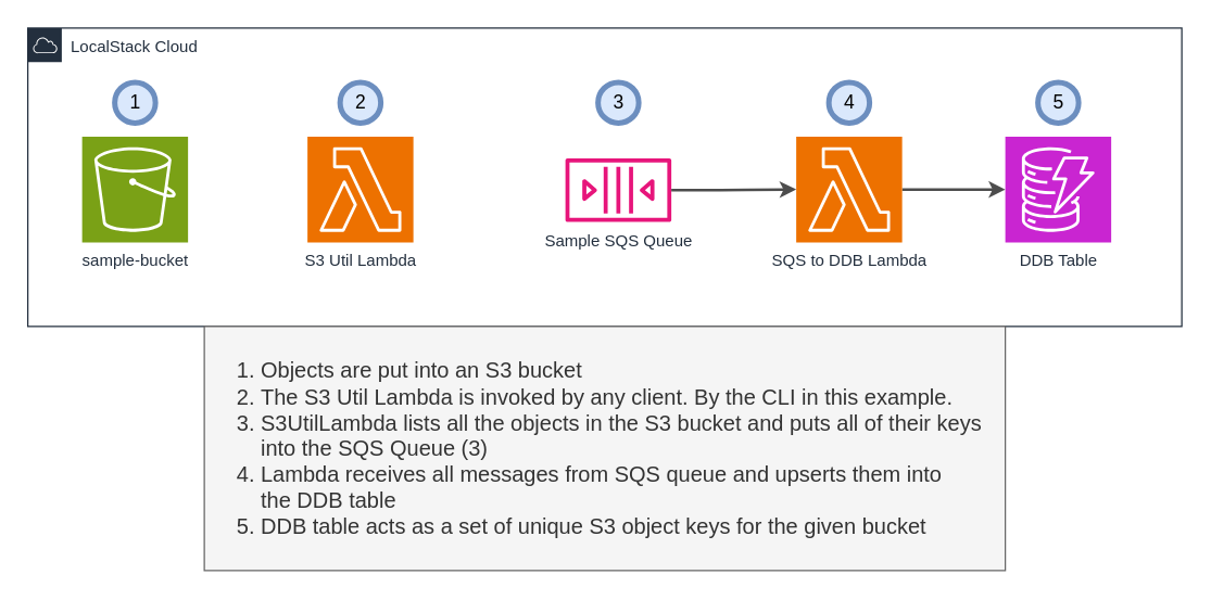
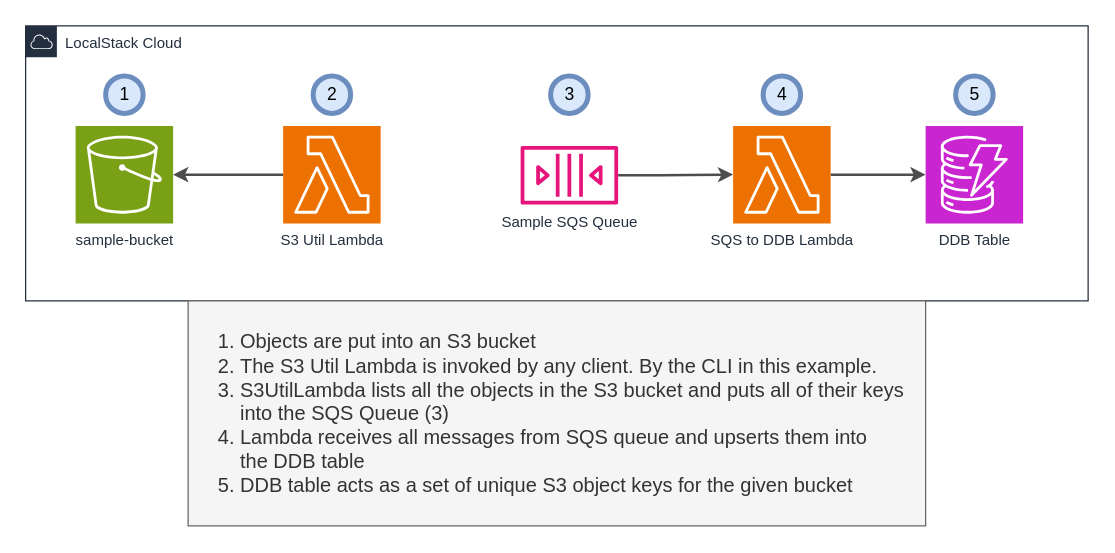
  <mxCell id="0" />
  <mxCell id="1" parent="0" />
  <mxCell id="2" value="LocalStack Cloud" style="points=[[0,0],[0.25,0],[0.5,0],[0.75,0],[1,0],[1,0.25],[1,0.5],[1,0.75],[1,1],[0.75,1],[0.5,1],[0.25,1],[0,1],[0,0.75],[0,0.5],[0,0.25]];outlineConnect=0;gradientColor=none;html=1;whiteSpace=wrap;fontSize=12;fontStyle=0;container=1;pointerEvents=0;collapsible=0;recursiveResize=0;shape=mxgraph.aws4.group;grIcon=mxgraph.aws4.group_aws_cloud;strokeColor=#232F3E;fillColor=none;verticalAlign=top;align=left;spacingLeft=30;fontColor=#232F3E;dashed=0;" vertex="1" parent="1"><mxGeometry width="850" height="220" as="geometry" x="20" y="20" /></mxCell>
+ <mxCell id="3" style="edgeStyle=orthogonalEdgeStyle;rounded=1;orthogonalLoop=1;jettySize=auto;html=1;curved=0;strokeWidth=2;strokeColor=#4D4D4D;" edge="1" parent="2" source="4" target="8"><mxGeometry relative="1" as="geometry" /></mxCell>
  <mxCell id="4" value="S3 Util Lambda" style="sketch=0;points=[[0,0,0],[0.25,0,0],[0.5,0,0],[0.75,0,0],[1,0,0],[0,1,0],[0.25,1,0],[0.5,1,0],[0.75,1,0],[1,1,0],[0,0.25,0],[0,0.5,0],[0,0.75,0],[1,0.25,0],[1,0.5,0],[1,0.75,0]];outlineConnect=0;fontColor=#232F3E;fillColor=#ED7100;strokeColor=#ffffff;dashed=0;verticalLabelPosition=bottom;verticalAlign=top;align=center;html=1;fontSize=12;fontStyle=0;aspect=fixed;shape=mxgraph.aws4.resourceIcon;resIcon=mxgraph.aws4.lambda;" vertex="1" parent="2"><mxGeometry x="206" y="80" width="78" height="78" as="geometry" /></mxCell>
  <mxCell id="5" style="edgeStyle=orthogonalEdgeStyle;rounded=1;orthogonalLoop=1;jettySize=auto;html=1;curved=0;strokeColor=#4D4D4D;strokeWidth=2;" edge="1" parent="2" source="6" target="14"><mxGeometry relative="1" as="geometry" /></mxCell>
  <mxCell id="6" value="SQS to DDB Lambda" style="sketch=0;points=[[0,0,0],[0.25,0,0],[0.5,0,0],[0.75,0,0],[1,0,0],[0,1,0],[0.25,1,0],[0.5,1,0],[0.75,1,0],[1,1,0],[0,0.25,0],[0,0.5,0],[0,0.75,0],[1,0.25,0],[1,0.5,0],[1,0.75,0]];outlineConnect=0;fontColor=#232F3E;fillColor=#ED7100;strokeColor=#ffffff;dashed=0;verticalLabelPosition=bottom;verticalAlign=top;align=center;html=1;fontSize=12;fontStyle=0;aspect=fixed;shape=mxgraph.aws4.resourceIcon;resIcon=mxgraph.aws4.lambda;" vertex="1" parent="2"><mxGeometry x="566" y="80" width="78" height="78" as="geometry" /></mxCell>
  <mxCell id="7" value="Sample SQS Queue" style="sketch=0;outlineConnect=0;fontColor=#232F3E;gradientColor=none;fillColor=#E7157B;strokeColor=none;dashed=0;verticalLabelPosition=bottom;verticalAlign=top;align=center;html=1;fontSize=12;fontStyle=0;aspect=fixed;pointerEvents=1;shape=mxgraph.aws4.queue;" vertex="1" parent="2"><mxGeometry x="396" y="96" width="78" height="47" as="geometry" /></mxCell>
  <mxCell id="8" value="sample-bucket" style="sketch=0;points=[[0,0,0],[0.25,0,0],[0.5,0,0],[0.75,0,0],[1,0,0],[0,1,0],[0.25,1,0],[0.5,1,0],[0.75,1,0],[1,1,0],[0,0.25,0],[0,0.5,0],[0,0.75,0],[1,0.25,0],[1,0.5,0],[1,0.75,0]];outlineConnect=0;fontColor=#232F3E;fillColor=#7AA116;strokeColor=#ffffff;dashed=0;verticalLabelPosition=bottom;verticalAlign=top;align=center;html=1;fontSize=12;fontStyle=0;aspect=fixed;shape=mxgraph.aws4.resourceIcon;resIcon=mxgraph.aws4.s3;" vertex="1" parent="2"><mxGeometry x="40" y="80" width="78" height="78" as="geometry" /></mxCell>
  <mxCell id="9" value="&lt;font style=&quot;font-size: 14px;&quot;&gt;1&lt;/font&gt;" style="text;html=1;align=center;verticalAlign=middle;resizable=0;points=[];autosize=1;strokeColor=#6c8ebf;fillColor=#dae8fc;strokeWidth=4;rounded=1;glass=0;shadow=0;arcSize=50;" vertex="1" parent="2"><mxGeometry x="64" y="40" width="30" height="30" as="geometry" /></mxCell>
  <mxCell id="10" value="&lt;font style=&quot;font-size: 14px;&quot;&gt;2&lt;/font&gt;" style="text;html=1;align=center;verticalAlign=middle;resizable=0;points=[];autosize=1;strokeColor=#6c8ebf;fillColor=#dae8fc;strokeWidth=4;rounded=1;glass=0;shadow=0;arcSize=50;" vertex="1" parent="2"><mxGeometry x="230" y="40" width="30" height="30" as="geometry" /></mxCell>
  <mxCell id="11" style="edgeStyle=orthogonalEdgeStyle;rounded=1;orthogonalLoop=1;jettySize=auto;html=1;entryX=0;entryY=0.5;entryDx=0;entryDy=0;entryPerimeter=0;strokeColor=#4D4D4D;curved=0;strokeWidth=2;" edge="1" parent="2" source="7" target="6"><mxGeometry relative="1" as="geometry" /></mxCell>
  <mxCell id="12" value="&lt;font style=&quot;font-size: 14px;&quot;&gt;3&lt;/font&gt;" style="text;html=1;align=center;verticalAlign=middle;resizable=0;points=[];autosize=1;strokeColor=#6c8ebf;fillColor=#dae8fc;strokeWidth=4;rounded=1;glass=0;shadow=0;arcSize=50;" vertex="1" parent="2"><mxGeometry x="420" y="40" width="30" height="30" as="geometry" /></mxCell>
  <mxCell id="13" value="&lt;font style=&quot;font-size: 14px;&quot;&gt;4&lt;/font&gt;" style="text;html=1;align=center;verticalAlign=middle;resizable=0;points=[];autosize=1;strokeColor=#6c8ebf;fillColor=#dae8fc;strokeWidth=4;rounded=1;glass=0;shadow=0;arcSize=50;" vertex="1" parent="2"><mxGeometry x="590" y="40" width="30" height="30" as="geometry" /></mxCell>
  <mxCell id="14" value="DDB Table" style="sketch=0;points=[[0,0,0],[0.25,0,0],[0.5,0,0],[0.75,0,0],[1,0,0],[0,1,0],[0.25,1,0],[0.5,1,0],[0.75,1,0],[1,1,0],[0,0.25,0],[0,0.5,0],[0,0.75,0],[1,0.25,0],[1,0.5,0],[1,0.75,0]];outlineConnect=0;fontColor=#232F3E;fillColor=#C925D1;strokeColor=#ffffff;dashed=0;verticalLabelPosition=bottom;verticalAlign=top;align=center;html=1;fontSize=12;fontStyle=0;aspect=fixed;shape=mxgraph.aws4.resourceIcon;resIcon=mxgraph.aws4.dynamodb;" vertex="1" parent="2"><mxGeometry x="720" y="80" width="78" height="78" as="geometry" /></mxCell>
  <mxCell id="15" value="&lt;font style=&quot;font-size: 14px;&quot;&gt;5&lt;/font&gt;" style="text;html=1;align=center;verticalAlign=middle;resizable=0;points=[];autosize=1;strokeColor=#6c8ebf;fillColor=#dae8fc;strokeWidth=4;rounded=1;glass=0;shadow=0;arcSize=50;" vertex="1" parent="2"><mxGeometry x="744" y="40" width="30" height="30" as="geometry" /></mxCell>
  <mxCell id="16" value="&lt;ol style=&quot;font-size: 16px;&quot;&gt;&lt;li&gt;&lt;span style=&quot;background-color: initial;&quot;&gt;Objects are put into an S3 bucket&lt;/span&gt;&lt;/li&gt;&lt;li&gt;&lt;span style=&quot;background-color: initial;&quot;&gt;The S3 Util Lambda is invoked by any client. By the CLI in this example.&lt;/span&gt;&lt;/li&gt;&lt;li&gt;S3UtilLambda lists all the objects in the S3 bucket and puts all of their keys&lt;br&gt;into the SQS Queue (3)&lt;/li&gt;&lt;li&gt;Lambda receives all messages from SQS queue and upserts them into&amp;nbsp;&lt;br&gt;the DDB table&lt;/li&gt;&lt;li&gt;DDB table acts as a set of unique S3 object keys for the given bucket&lt;/li&gt;&lt;/ol&gt;" style="text;html=1;align=left;verticalAlign=middle;resizable=0;points=[];autosize=1;strokeColor=#666666;fillColor=#f5f5f5;fontColor=#333333;" vertex="1" parent="1"><mxGeometry x="150" y="240" width="590" height="180" as="geometry" /></mxCell>
